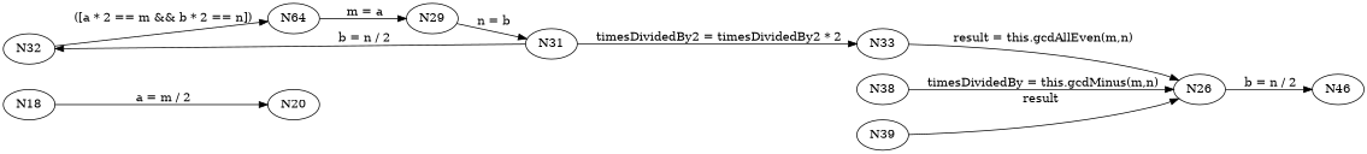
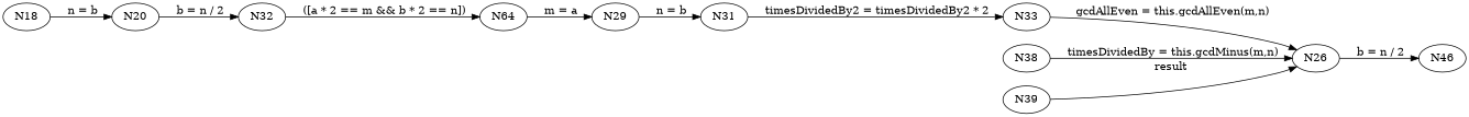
  digraph {
    rankdir=LR
    N18
    N20
    n3 [label=N32]
    n4 [label=N64]
    N29
    N31
    N33
    N26
    N46
    N38
    N39
-   N18 -> N20 [label=" a = m / 2"]
-   N31 -> n3 [label=" b = n / 2"]
+   N18 -> N20 [label=" n = b"]
+   N20 -> n3 [label=" b = n / 2"]
    n3 -> n4 [label=" ([a * 2 == m && b * 2 == n])"]
    n4 -> N29 [label=" m = a"]
    N29 -> N31 [label=" n = b"]
    N31 -> N33 [label=" timesDividedBy2 = timesDividedBy2 * 2"]
-   N33 -> N26 [label=" result = this.gcdAllEven(m,n)"]
+   N33 -> N26 [label=" gcdAllEven = this.gcdAllEven(m,n)"]
    N26 -> N46 [label=" b = n / 2"]
    N38 -> N26 [label=" timesDividedBy = this.gcdMinus(m,n)"]
    N39 -> N26 [label=result]
  }
